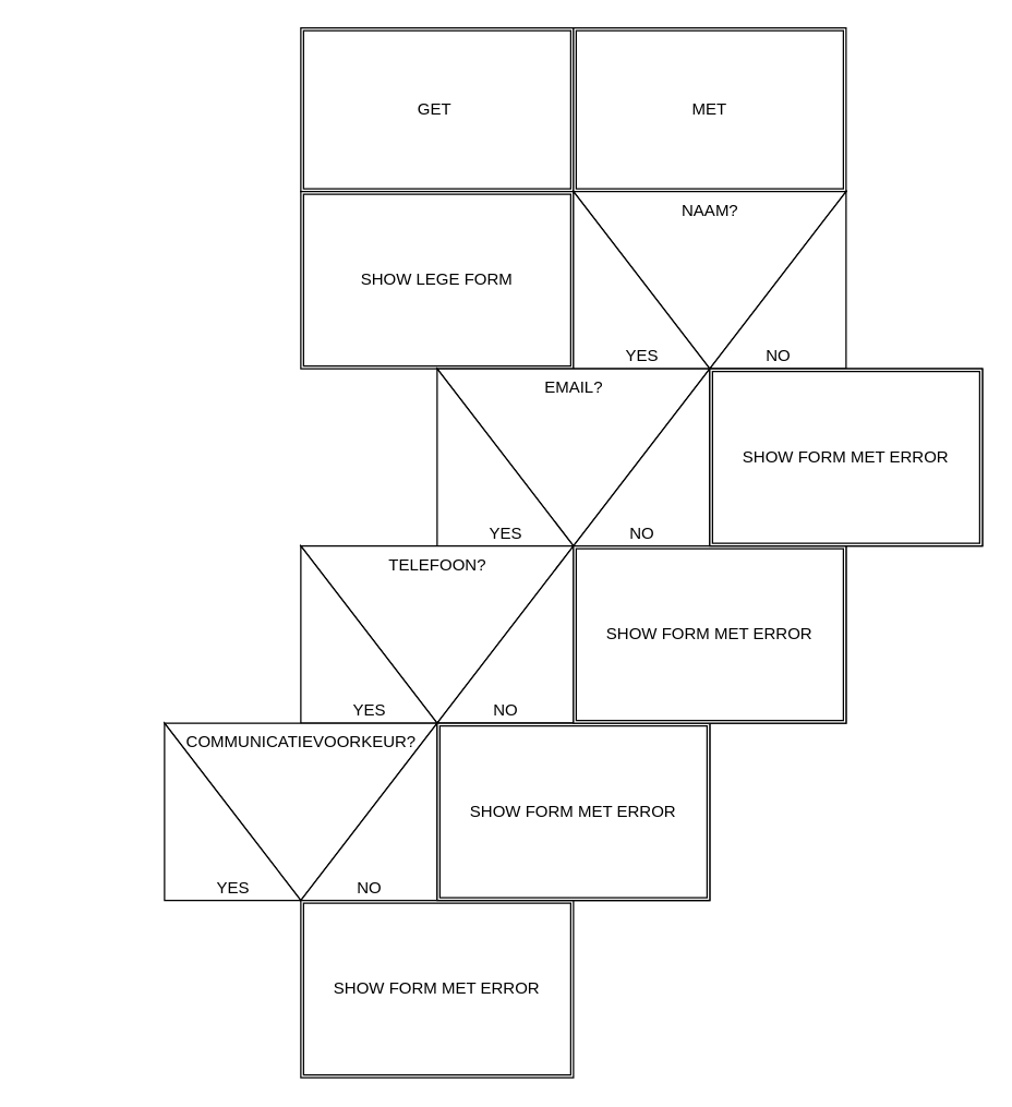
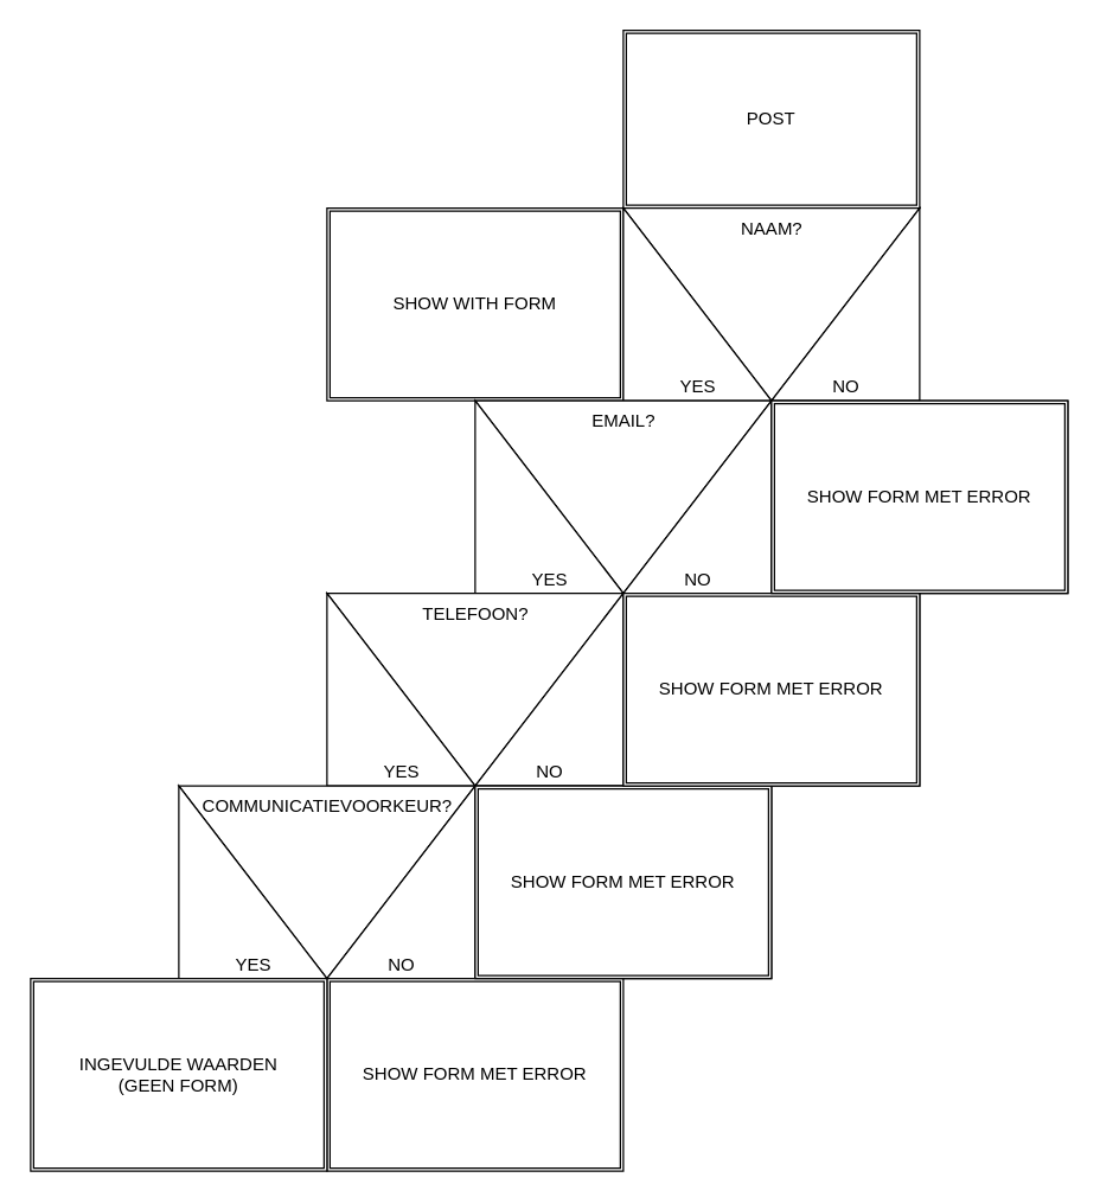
  <mxCell id="0" />
  <mxCell id="1" parent="0" />
- <mxCell id="2" value="GET&amp;nbsp;" style="shape=ext;double=1;rounded=0;whiteSpace=wrap;html=1;" vertex="1" parent="1"><mxGeometry x="220" y="20" width="200" height="120" as="geometry" /></mxCell>
- <mxCell id="3" value="MET" style="shape=ext;double=1;rounded=0;whiteSpace=wrap;html=1;" vertex="1" parent="1"><mxGeometry x="420" y="20" width="200" height="120" as="geometry" /></mxCell>
- <mxCell id="4" value="SHOW LEGE FORM" style="shape=ext;double=1;rounded=0;whiteSpace=wrap;html=1;" vertex="1" parent="1"><mxGeometry x="220" y="140" width="200" height="130" as="geometry" /></mxCell>
+ <mxCell id="3" value="POST" style="shape=ext;double=1;rounded=0;whiteSpace=wrap;html=1;" vertex="1" parent="1"><mxGeometry x="420" y="20" width="200" height="120" as="geometry" /></mxCell>
+ <mxCell id="4" value="SHOW WITH FORM" style="shape=ext;double=1;rounded=0;whiteSpace=wrap;html=1;" vertex="1" parent="1"><mxGeometry x="220" y="140" width="200" height="130" as="geometry" /></mxCell>
  <mxCell id="5" value="NAAM?" style="verticalLabelPosition=middle;verticalAlign=top;html=1;shape=mxgraph.basic.acute_triangle;dx=0.5;direction=west;labelPosition=center;align=center;" vertex="1" parent="1"><mxGeometry x="420" y="140" width="200" height="130" as="geometry" /></mxCell>
  <mxCell id="6" value="YES&lt;br&gt;" style="verticalLabelPosition=middle;verticalAlign=bottom;html=1;shape=mxgraph.basic.orthogonal_triangle;labelPosition=center;align=center;" vertex="1" parent="1"><mxGeometry x="420" y="140" width="100" height="130" as="geometry" /></mxCell>
  <mxCell id="7" value="NO" style="verticalLabelPosition=middle;verticalAlign=bottom;html=1;shape=mxgraph.basic.orthogonal_triangle;direction=north;labelPosition=center;align=center;" vertex="1" parent="1"><mxGeometry x="520" y="140" width="100" height="130" as="geometry" /></mxCell>
  <mxCell id="8" value="EMAIL?" style="verticalLabelPosition=middle;verticalAlign=top;html=1;shape=mxgraph.basic.acute_triangle;dx=0.5;direction=west;labelPosition=center;align=center;" vertex="1" parent="1"><mxGeometry x="320" y="270" width="200" height="130" as="geometry" /></mxCell>
  <mxCell id="9" value="YES&lt;br&gt;" style="verticalLabelPosition=middle;verticalAlign=bottom;html=1;shape=mxgraph.basic.orthogonal_triangle;labelPosition=center;align=center;" vertex="1" parent="1"><mxGeometry x="320" y="270" width="100" height="130" as="geometry" /></mxCell>
  <mxCell id="10" value="NO" style="verticalLabelPosition=middle;verticalAlign=bottom;html=1;shape=mxgraph.basic.orthogonal_triangle;direction=north;labelPosition=center;align=center;" vertex="1" parent="1"><mxGeometry x="420" y="270" width="100" height="130" as="geometry" /></mxCell>
  <mxCell id="11" value="SHOW FORM WITH ERROR" style="shape=ext;double=1;rounded=0;whiteSpace=wrap;html=1;" vertex="1" parent="1"><mxGeometry x="520" y="270" width="200" height="130" as="geometry" /></mxCell>
  <mxCell id="12" value="SHOW FORM WITH ERROR" style="shape=ext;double=1;rounded=0;whiteSpace=wrap;html=1;" vertex="1" parent="1"><mxGeometry x="420" y="400" width="200" height="130" as="geometry" /></mxCell>
  <mxCell id="13" value="TELEFOON?" style="verticalLabelPosition=middle;verticalAlign=top;html=1;shape=mxgraph.basic.acute_triangle;dx=0.5;direction=west;labelPosition=center;align=center;" vertex="1" parent="1"><mxGeometry x="220" y="400" width="200" height="130" as="geometry" /></mxCell>
  <mxCell id="14" value="YES&lt;br&gt;" style="verticalLabelPosition=middle;verticalAlign=bottom;html=1;shape=mxgraph.basic.orthogonal_triangle;labelPosition=center;align=center;" vertex="1" parent="1"><mxGeometry x="220" y="400" width="100" height="130" as="geometry" /></mxCell>
  <mxCell id="15" value="NO" style="verticalLabelPosition=middle;verticalAlign=bottom;html=1;shape=mxgraph.basic.orthogonal_triangle;direction=north;labelPosition=center;align=center;" vertex="1" parent="1"><mxGeometry x="320" y="400" width="100" height="130" as="geometry" /></mxCell>
  <mxCell id="16" value="SHOW FORM WITH ERROR" style="shape=ext;double=1;rounded=0;whiteSpace=wrap;html=1;" vertex="1" parent="1"><mxGeometry x="320" y="530" width="200" height="130" as="geometry" /></mxCell>
  <mxCell id="17" value="COMMUNICATIEVOORKEUR?" style="verticalLabelPosition=middle;verticalAlign=top;html=1;shape=mxgraph.basic.acute_triangle;dx=0.5;direction=west;labelPosition=center;align=center;" vertex="1" parent="1"><mxGeometry x="120" y="530" width="200" height="130" as="geometry" /></mxCell>
  <mxCell id="18" value="YES&lt;br&gt;" style="verticalLabelPosition=middle;verticalAlign=bottom;html=1;shape=mxgraph.basic.orthogonal_triangle;labelPosition=center;align=center;" vertex="1" parent="1"><mxGeometry x="120" y="530" width="100" height="130" as="geometry" /></mxCell>
  <mxCell id="19" value="NO" style="verticalLabelPosition=middle;verticalAlign=bottom;html=1;shape=mxgraph.basic.orthogonal_triangle;direction=north;labelPosition=center;align=center;" vertex="1" parent="1"><mxGeometry x="220" y="530" width="100" height="130" as="geometry" /></mxCell>
  <mxCell id="20" value="SHOW FORM MET ERROR" style="shape=ext;double=1;rounded=0;whiteSpace=wrap;html=1;" vertex="1" parent="1"><mxGeometry x="220" y="660" width="200" height="130" as="geometry" /></mxCell>
+ <mxCell id="21" value="INGEVULDE WAARDEN&lt;br&gt;(GEEN FORM)" style="shape=ext;double=1;rounded=0;whiteSpace=wrap;html=1;" vertex="1" parent="1"><mxGeometry x="20" y="660" width="200" height="130" as="geometry" /></mxCell>
  <mxCell id="22" value="SHOW FORM MET ERROR" style="shape=ext;double=1;rounded=0;whiteSpace=wrap;html=1;" vertex="1" parent="1"><mxGeometry x="320" y="530" width="200" height="130" as="geometry" /></mxCell>
  <mxCell id="23" value="SHOW FORM MET ERROR" style="shape=ext;double=1;rounded=0;whiteSpace=wrap;html=1;" vertex="1" parent="1"><mxGeometry x="420" y="400" width="200" height="130" as="geometry" /></mxCell>
  <mxCell id="24" value="SHOW FORM MET ERROR" style="shape=ext;double=1;rounded=0;whiteSpace=wrap;html=1;" vertex="1" parent="1"><mxGeometry x="520" y="270" width="200" height="130" as="geometry" /></mxCell>
